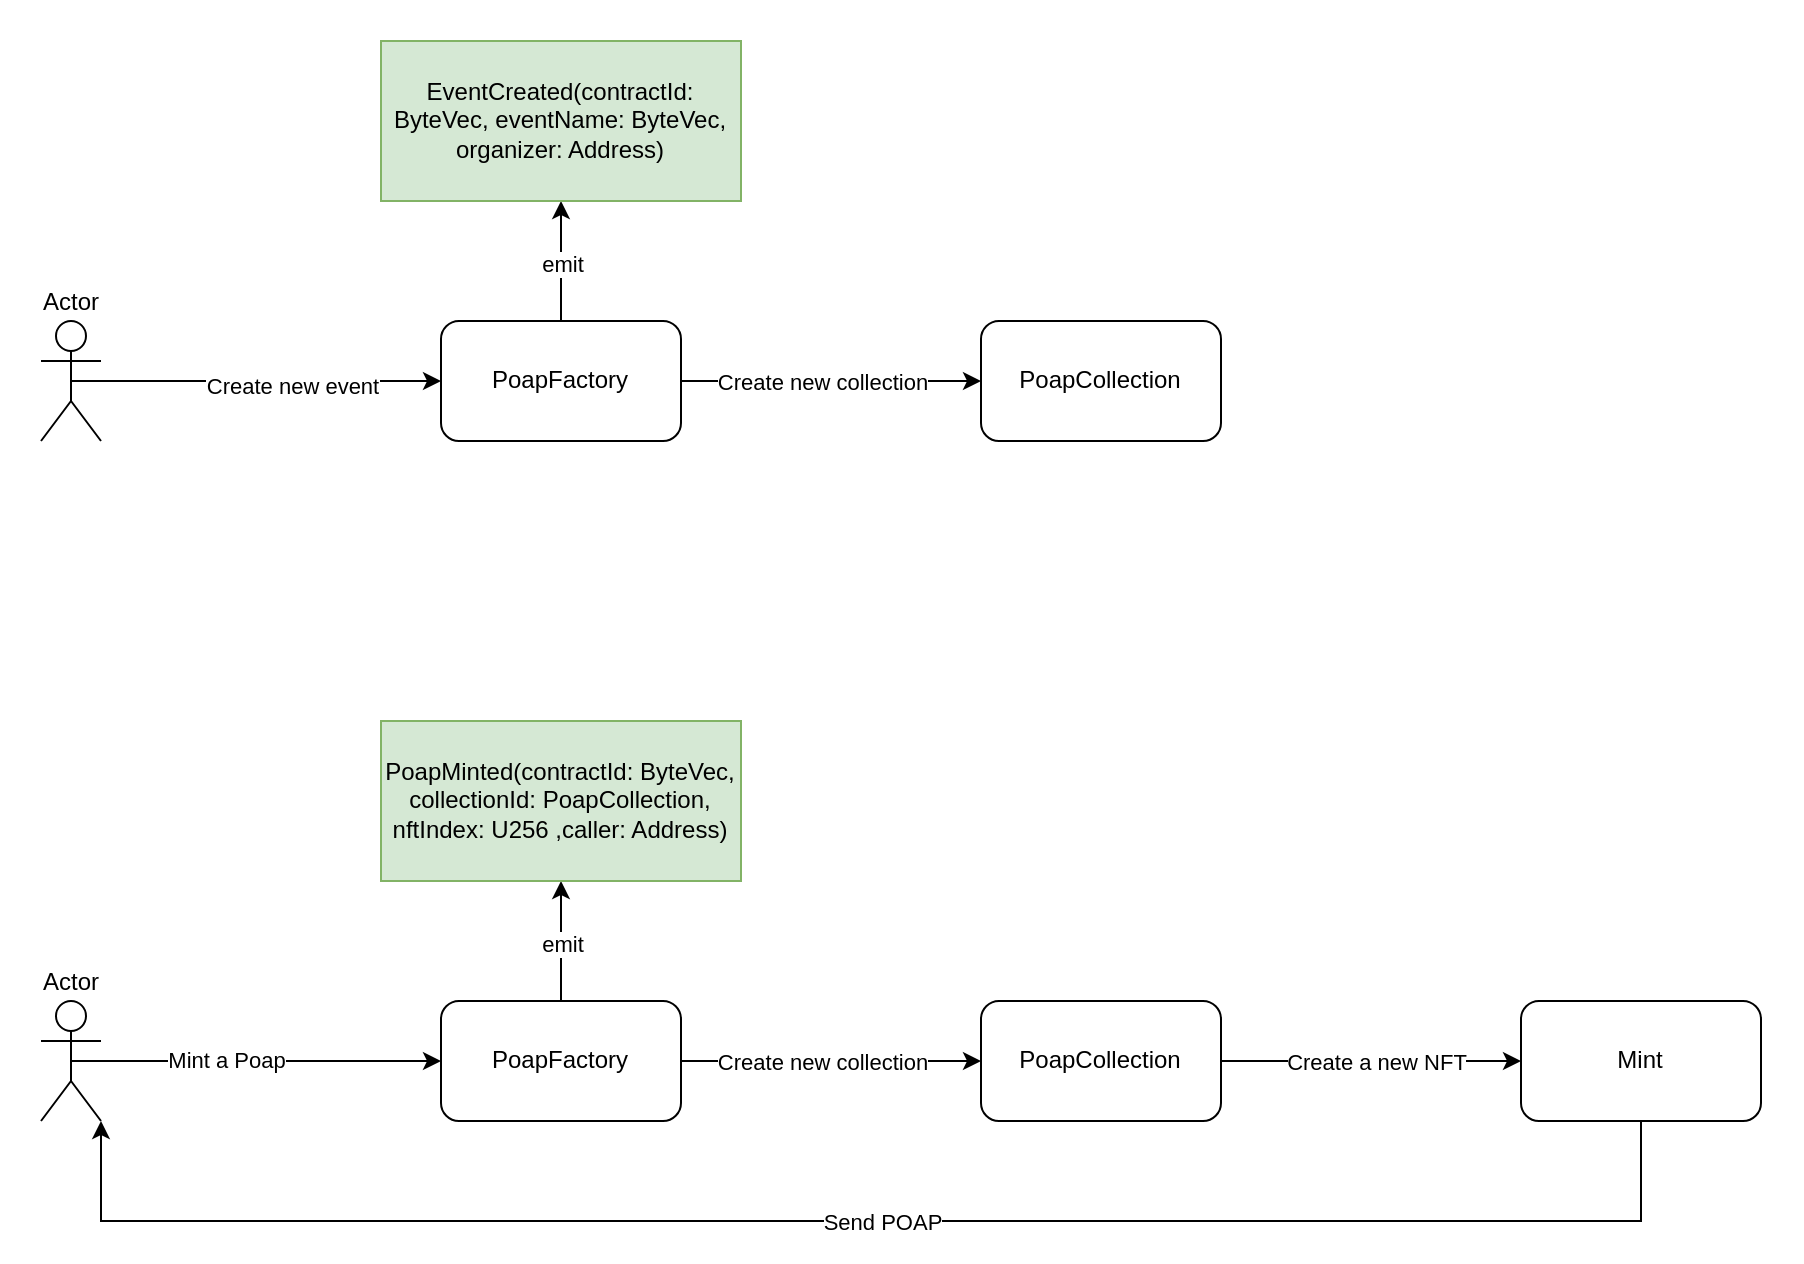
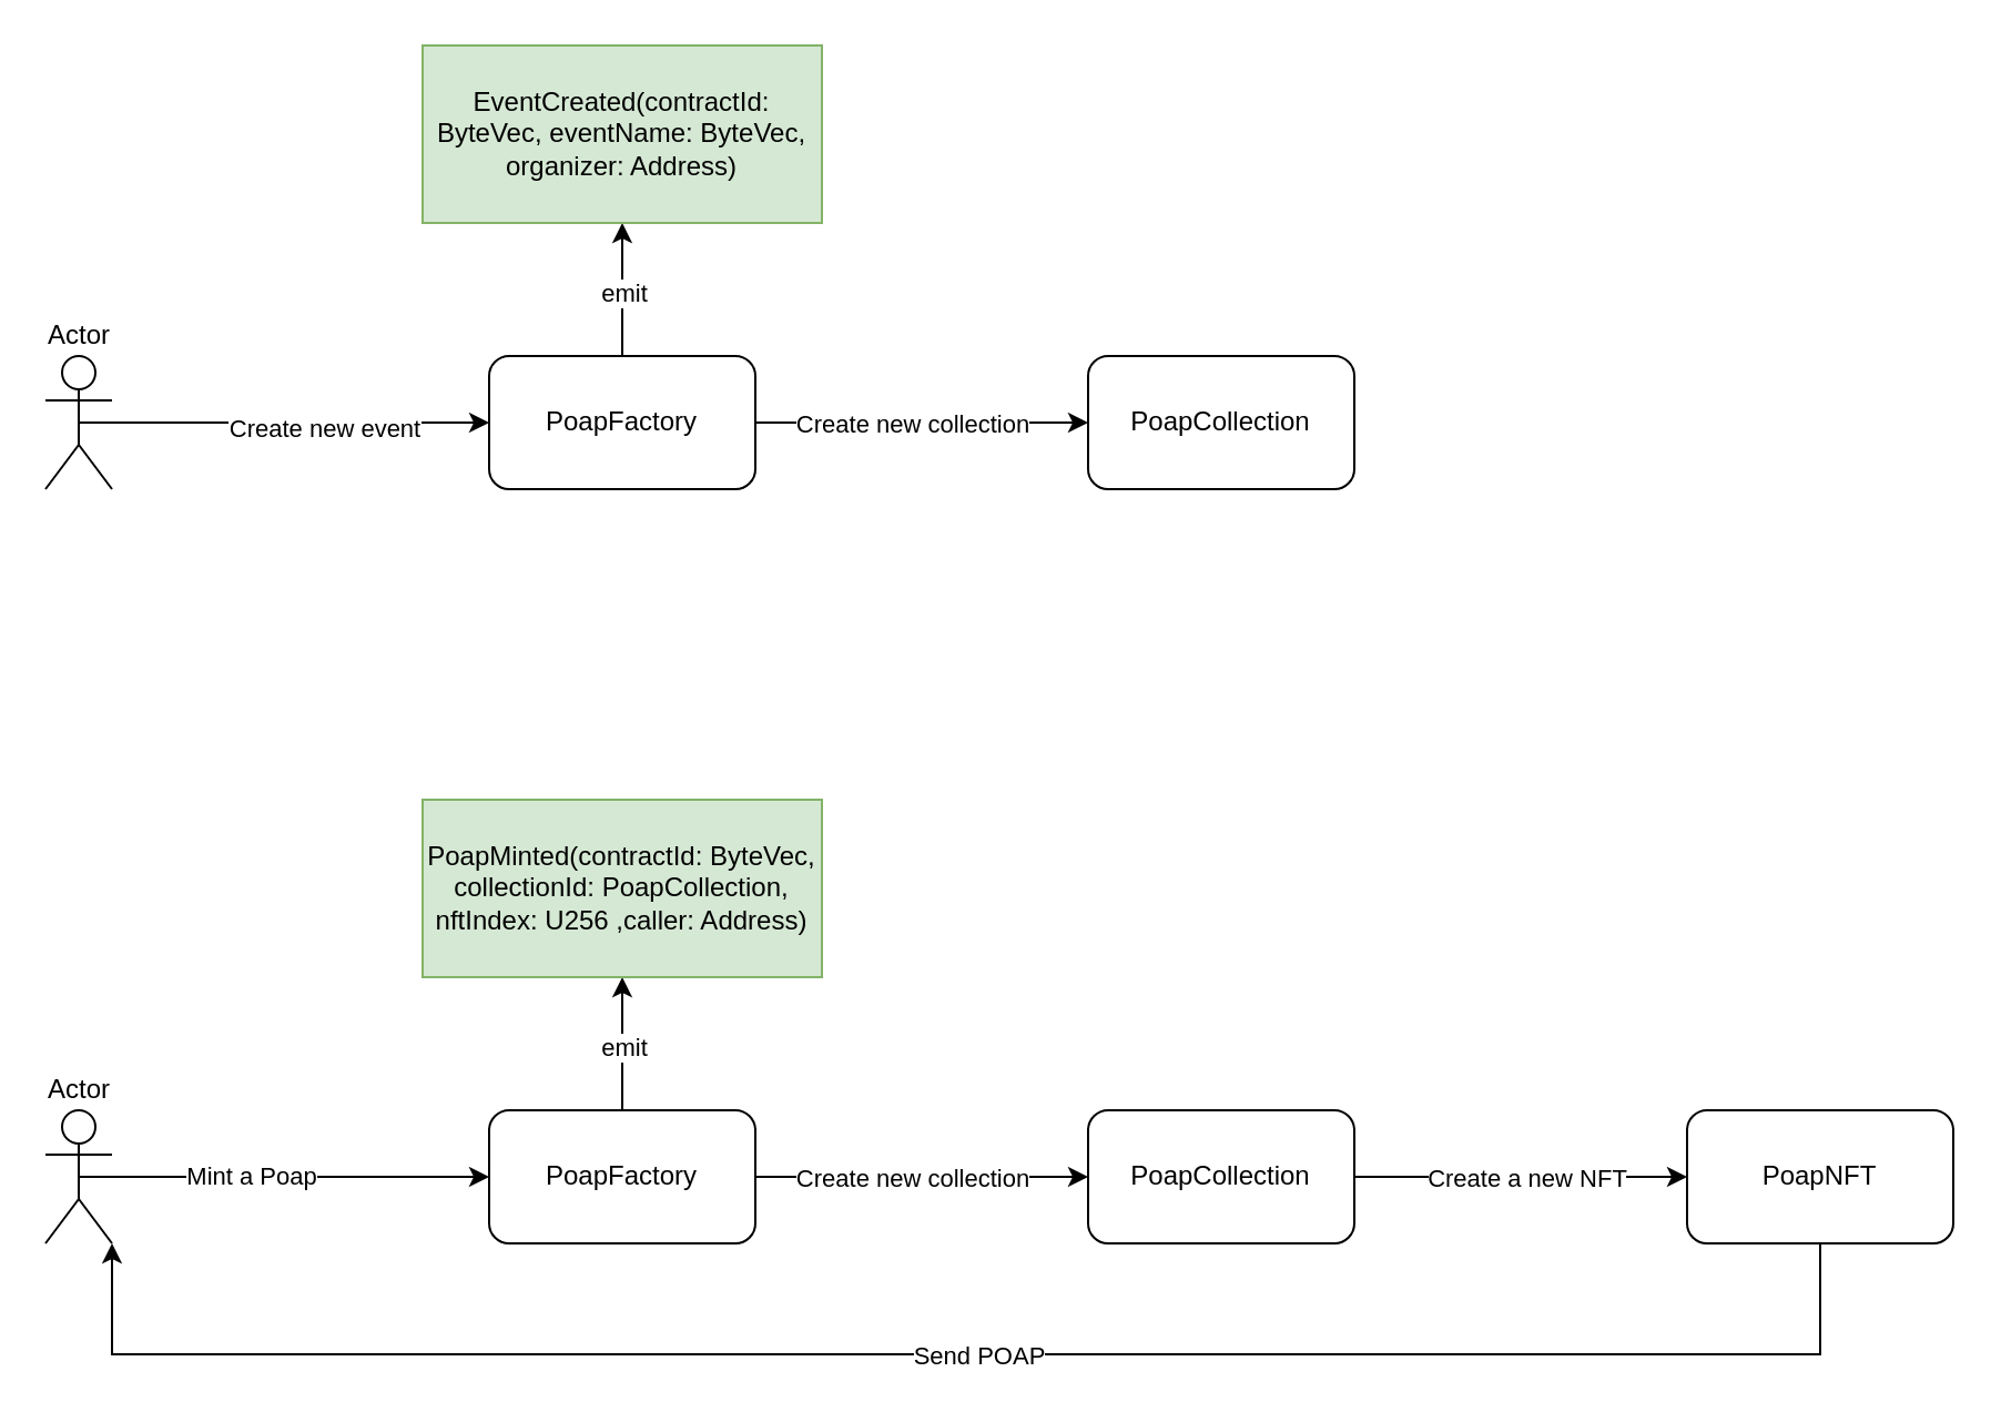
  <mxCell id="0" />
  <mxCell id="1" parent="0" />
  <mxCell id="2" style="edgeStyle=orthogonalEdgeStyle;rounded=0;orthogonalLoop=1;jettySize=auto;html=1;exitX=0.5;exitY=0.5;exitDx=0;exitDy=0;exitPerimeter=0;entryX=0;entryY=0.5;entryDx=0;entryDy=0;" edge="1" parent="1" source="4" target="9"><mxGeometry relative="1" as="geometry"><mxPoint x="279" y="190" as="targetPoint" /></mxGeometry></mxCell>
  <mxCell id="3" value="Create new event" style="edgeLabel;html=1;align=center;verticalAlign=middle;resizable=0;points=[];" vertex="1" connectable="0" parent="2"><mxGeometry x="0.192" y="-2" relative="1" as="geometry"><mxPoint as="offset" /></mxGeometry></mxCell>
  <mxCell id="4" value="Actor" style="shape=umlActor;verticalLabelPosition=top;verticalAlign=bottom;html=1;outlineConnect=0;labelPosition=center;align=center;" vertex="1" parent="1"><mxGeometry x="20" y="160" width="30" height="60" as="geometry" /></mxCell>
  <mxCell id="5" style="edgeStyle=orthogonalEdgeStyle;rounded=0;orthogonalLoop=1;jettySize=auto;html=1;exitX=1;exitY=0.5;exitDx=0;exitDy=0;" edge="1" parent="1" source="9" target="10"><mxGeometry relative="1" as="geometry" /></mxCell>
  <mxCell id="6" value="Create new collection" style="edgeLabel;html=1;align=center;verticalAlign=middle;resizable=0;points=[];" vertex="1" connectable="0" parent="5"><mxGeometry x="-0.333" relative="1" as="geometry"><mxPoint x="20" as="offset" /></mxGeometry></mxCell>
  <mxCell id="7" style="edgeStyle=orthogonalEdgeStyle;rounded=0;orthogonalLoop=1;jettySize=auto;html=1;exitX=0.5;exitY=0;exitDx=0;exitDy=0;entryX=0.5;entryY=1;entryDx=0;entryDy=0;" edge="1" parent="1" source="9" target="11"><mxGeometry relative="1" as="geometry"><mxPoint x="485" y="110" as="targetPoint" /></mxGeometry></mxCell>
  <mxCell id="8" value="emit" style="edgeLabel;html=1;align=center;verticalAlign=middle;resizable=0;points=[];" vertex="1" connectable="0" parent="7"><mxGeometry x="-0.002" y="-2" relative="1" as="geometry"><mxPoint x="-2" y="1" as="offset" /></mxGeometry></mxCell>
  <mxCell id="9" value="PoapFactory" style="rounded=1;whiteSpace=wrap;html=1;" vertex="1" parent="1"><mxGeometry x="220" y="160" width="120" height="60" as="geometry" /></mxCell>
  <mxCell id="10" value="PoapCollection" style="rounded=1;whiteSpace=wrap;html=1;" vertex="1" parent="1"><mxGeometry x="490" y="160" width="120" height="60" as="geometry" /></mxCell>
  <mxCell id="11" value="EventCreated(contractId: ByteVec, eventName: ByteVec, organizer: Address)" style="rounded=0;whiteSpace=wrap;html=1;fillColor=#d5e8d4;strokeColor=#82b366;" vertex="1" parent="1"><mxGeometry x="190" y="20" width="180" height="80" as="geometry" /></mxCell>
  <mxCell id="12" style="edgeStyle=orthogonalEdgeStyle;rounded=0;orthogonalLoop=1;jettySize=auto;html=1;exitX=0.5;exitY=0.5;exitDx=0;exitDy=0;exitPerimeter=0;entryX=0;entryY=0.5;entryDx=0;entryDy=0;" edge="1" parent="1" source="14" target="19"><mxGeometry relative="1" as="geometry"><mxPoint x="279" y="530" as="targetPoint" /></mxGeometry></mxCell>
  <mxCell id="13" value="Mint a Poap" style="edgeLabel;html=1;align=center;verticalAlign=middle;resizable=0;points=[];" vertex="1" connectable="0" parent="12"><mxGeometry x="-0.168" y="1" relative="1" as="geometry"><mxPoint as="offset" /></mxGeometry></mxCell>
  <mxCell id="14" value="Actor" style="shape=umlActor;verticalLabelPosition=top;verticalAlign=bottom;html=1;outlineConnect=0;labelPosition=center;align=center;" vertex="1" parent="1"><mxGeometry x="20" y="500" width="30" height="60" as="geometry" /></mxCell>
  <mxCell id="15" style="edgeStyle=orthogonalEdgeStyle;rounded=0;orthogonalLoop=1;jettySize=auto;html=1;exitX=1;exitY=0.5;exitDx=0;exitDy=0;" edge="1" parent="1" source="19" target="22"><mxGeometry relative="1" as="geometry" /></mxCell>
  <mxCell id="16" value="Create new collection" style="edgeLabel;html=1;align=center;verticalAlign=middle;resizable=0;points=[];" vertex="1" connectable="0" parent="15"><mxGeometry x="-0.333" relative="1" as="geometry"><mxPoint x="20" as="offset" /></mxGeometry></mxCell>
  <mxCell id="17" style="edgeStyle=orthogonalEdgeStyle;rounded=0;orthogonalLoop=1;jettySize=auto;html=1;exitX=0.5;exitY=0;exitDx=0;exitDy=0;entryX=0.5;entryY=1;entryDx=0;entryDy=0;" edge="1" parent="1" source="19" target="23"><mxGeometry relative="1" as="geometry"><mxPoint x="485" y="450" as="targetPoint" /></mxGeometry></mxCell>
  <mxCell id="18" value="emit" style="edgeLabel;html=1;align=center;verticalAlign=middle;resizable=0;points=[];" vertex="1" connectable="0" parent="17"><mxGeometry x="-0.002" y="-2" relative="1" as="geometry"><mxPoint x="-2" y="1" as="offset" /></mxGeometry></mxCell>
  <mxCell id="19" value="PoapFactory" style="rounded=1;whiteSpace=wrap;html=1;" vertex="1" parent="1"><mxGeometry x="220" y="500" width="120" height="60" as="geometry" /></mxCell>
  <mxCell id="20" style="edgeStyle=orthogonalEdgeStyle;rounded=0;orthogonalLoop=1;jettySize=auto;html=1;exitX=1;exitY=0.5;exitDx=0;exitDy=0;entryX=0;entryY=0.5;entryDx=0;entryDy=0;" edge="1" parent="1" source="22" target="24"><mxGeometry relative="1" as="geometry" /></mxCell>
  <mxCell id="21" value="Create a new NFT" style="edgeLabel;html=1;align=center;verticalAlign=middle;resizable=0;points=[];" vertex="1" connectable="0" parent="20"><mxGeometry x="-0.382" relative="1" as="geometry"><mxPoint x="31" as="offset" /></mxGeometry></mxCell>
  <mxCell id="22" value="PoapCollection" style="rounded=1;whiteSpace=wrap;html=1;" vertex="1" parent="1"><mxGeometry x="490" y="500" width="120" height="60" as="geometry" /></mxCell>
  <mxCell id="23" value="PoapMinted(contractId: ByteVec, collectionId: PoapCollection, nftIndex: U256 ,caller: Address)" style="rounded=0;whiteSpace=wrap;html=1;fillColor=#d5e8d4;strokeColor=#82b366;" vertex="1" parent="1"><mxGeometry x="190" y="360" width="180" height="80" as="geometry" /></mxCell>
- <mxCell id="24" value="Mint" style="rounded=1;whiteSpace=wrap;html=1;" vertex="1" parent="1"><mxGeometry x="760" y="500" width="120" height="60" as="geometry" /></mxCell>
+ <mxCell id="24" value="PoapNFT" style="rounded=1;whiteSpace=wrap;html=1;" vertex="1" parent="1"><mxGeometry x="760" y="500" width="120" height="60" as="geometry" /></mxCell>
  <mxCell id="25" style="edgeStyle=orthogonalEdgeStyle;rounded=0;orthogonalLoop=1;jettySize=auto;html=1;exitX=0.5;exitY=1;exitDx=0;exitDy=0;entryX=1;entryY=1;entryDx=0;entryDy=0;entryPerimeter=0;" edge="1" parent="1" source="24" target="14"><mxGeometry relative="1" as="geometry"><Array as="points"><mxPoint x="820" y="610" /><mxPoint x="50" y="610" /></Array></mxGeometry></mxCell>
  <mxCell id="26" value="Send POAP" style="edgeLabel;html=1;align=center;verticalAlign=middle;resizable=0;points=[];" vertex="1" connectable="0" parent="25"><mxGeometry x="-0.011" relative="1" as="geometry"><mxPoint as="offset" /></mxGeometry></mxCell>
